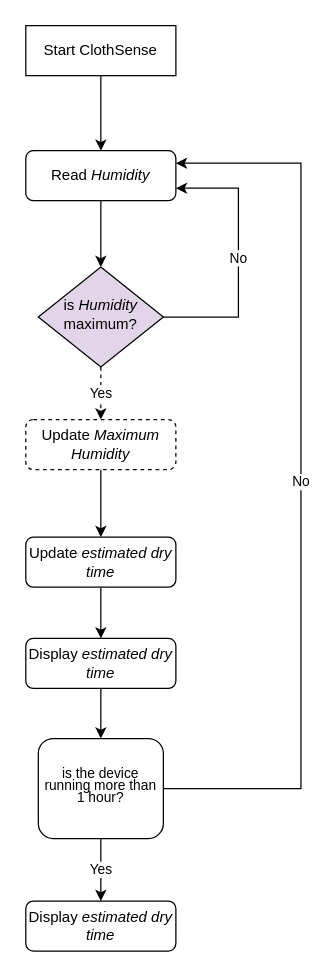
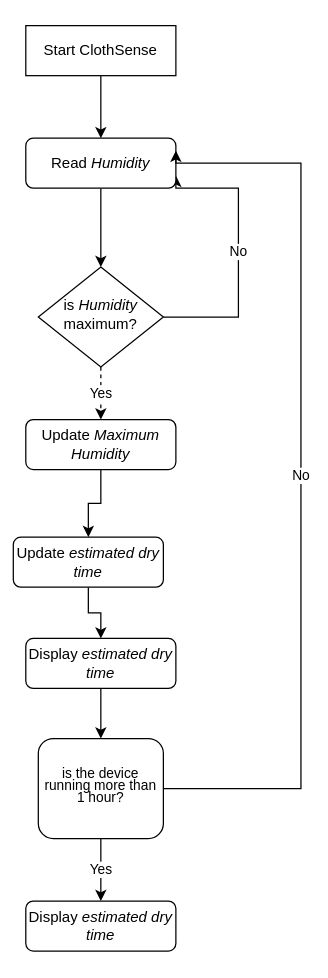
  <mxCell id="0" />
  <mxCell id="1" parent="0" />
  <mxCell id="2" value="" style="edgeStyle=orthogonalEdgeStyle;rounded=0;orthogonalLoop=1;jettySize=auto;html=1;entryX=0.5;entryY=0;entryDx=0;entryDy=0;" edge="1" parent="1" source="3" target="8"><mxGeometry relative="1" as="geometry"><mxPoint x="80" y="120" as="targetPoint" /></mxGeometry></mxCell>
  <mxCell id="3" value="Start ClothSense" style="whiteSpace=wrap;html=1;fontSize=12;glass=0;strokeWidth=1;shadow=0;rounded=0;" vertex="1" parent="1"><mxGeometry x="20" y="20" width="120" height="40" as="geometry" /></mxCell>
  <mxCell id="4" value="Yes" style="edgeStyle=orthogonalEdgeStyle;rounded=0;orthogonalLoop=1;jettySize=auto;html=1;entryX=0.5;entryY=0;entryDx=0;entryDy=0;dashed=1;" edge="1" parent="1" source="6" target="10"><mxGeometry relative="1" as="geometry" /></mxCell>
  <mxCell id="5" value="No" style="edgeStyle=orthogonalEdgeStyle;rounded=0;orthogonalLoop=1;jettySize=auto;html=1;entryX=1;entryY=0.75;entryDx=0;entryDy=0;fontSize=11;" edge="1" parent="1" source="6" target="8"><mxGeometry relative="1" as="geometry"><Array as="points"><mxPoint x="190" y="253" /><mxPoint x="190" y="150" /></Array></mxGeometry></mxCell>
- <mxCell id="6" value="is &lt;i&gt;Humidity&lt;/i&gt; maximum?" style="rhombus;whiteSpace=wrap;html=1;shadow=0;fontFamily=Helvetica;fontSize=12;align=center;strokeWidth=1;spacing=6;spacingTop=-4;fillColor=#e1d5e7;" vertex="1" parent="1"><mxGeometry x="30" y="213" width="100" height="80" as="geometry" /></mxCell>
+ <mxCell id="6" value="is &lt;i&gt;Humidity&lt;/i&gt; maximum?" style="rhombus;whiteSpace=wrap;html=1;shadow=0;fontFamily=Helvetica;fontSize=12;align=center;strokeWidth=1;spacing=6;spacingTop=-4;" vertex="1" parent="1"><mxGeometry x="30" y="213" width="100" height="80" as="geometry" /></mxCell>
  <mxCell id="7" style="edgeStyle=orthogonalEdgeStyle;rounded=0;orthogonalLoop=1;jettySize=auto;html=1;entryX=0.5;entryY=0;entryDx=0;entryDy=0;fontSize=11;" edge="1" parent="1" source="8" target="6"><mxGeometry relative="1" as="geometry" /></mxCell>
- <mxCell id="8" value="Read &lt;i&gt;Humidity&lt;/i&gt;" style="rounded=1;whiteSpace=wrap;html=1;fontSize=12;glass=0;strokeWidth=1;shadow=0;" vertex="1" parent="1"><mxGeometry x="20" y="120" width="120" height="40" as="geometry" /></mxCell>
+ <mxCell id="8" value="Read &lt;i&gt;Humidity&lt;/i&gt;" style="rounded=1;whiteSpace=wrap;html=1;fontSize=12;glass=0;strokeWidth=1;shadow=0;" vertex="1" parent="1"><mxGeometry x="20" y="110" width="120" height="40" as="geometry" /></mxCell>
  <mxCell id="9" style="edgeStyle=orthogonalEdgeStyle;rounded=0;orthogonalLoop=1;jettySize=auto;html=1;entryX=0.5;entryY=0;entryDx=0;entryDy=0;fontSize=11;" edge="1" parent="1" source="10" target="15"><mxGeometry relative="1" as="geometry" /></mxCell>
- <mxCell id="10" value="Update &lt;i&gt;Maximum Humidity&lt;/i&gt;" style="rounded=1;whiteSpace=wrap;html=1;fontSize=12;glass=0;strokeWidth=1;shadow=0;dashed=1;" vertex="1" parent="1"><mxGeometry x="20" y="335" width="120" height="40" as="geometry" /></mxCell>
+ <mxCell id="10" value="Update &lt;i&gt;Maximum Humidity&lt;/i&gt;" style="rounded=1;whiteSpace=wrap;html=1;fontSize=12;glass=0;strokeWidth=1;shadow=0;" vertex="1" parent="1"><mxGeometry x="20" y="335" width="120" height="40" as="geometry" /></mxCell>
  <mxCell id="11" value="Yes" style="edgeStyle=orthogonalEdgeStyle;rounded=0;orthogonalLoop=1;jettySize=auto;html=1;entryX=0.5;entryY=0;entryDx=0;entryDy=0;fontSize=11;" edge="1" parent="1" source="13" target="18"><mxGeometry relative="1" as="geometry"><mxPoint x="80" y="711" as="targetPoint" /></mxGeometry></mxCell>
  <mxCell id="12" value="No" style="edgeStyle=orthogonalEdgeStyle;rounded=0;orthogonalLoop=1;jettySize=auto;html=1;entryX=1;entryY=0.25;entryDx=0;entryDy=0;fontSize=11;" edge="1" parent="1" source="13" target="8"><mxGeometry relative="1" as="geometry"><Array as="points"><mxPoint x="240" y="630" /><mxPoint x="240" y="130" /></Array></mxGeometry></mxCell>
  <mxCell id="13" value="&lt;p style=&quot;line-height: 80%;&quot;&gt;&lt;font style=&quot;font-size: 11px;&quot;&gt;is the device running more than 1 hour?&lt;/font&gt;&lt;/p&gt;" style="whiteSpace=wrap;html=1;shadow=0;fontFamily=Helvetica;fontSize=12;align=center;strokeWidth=1;spacing=6;spacingTop=-4;rounded=1;" vertex="1" parent="1"><mxGeometry x="30" y="590" width="100" height="80" as="geometry" /></mxCell>
  <mxCell id="14" style="edgeStyle=orthogonalEdgeStyle;rounded=0;orthogonalLoop=1;jettySize=auto;html=1;entryX=0.5;entryY=0;entryDx=0;entryDy=0;fontSize=11;" edge="1" parent="1" source="15" target="17"><mxGeometry relative="1" as="geometry" /></mxCell>
- <mxCell id="15" value="Update &lt;i&gt;estimated dry time&lt;/i&gt;" style="rounded=1;whiteSpace=wrap;html=1;fontSize=12;glass=0;strokeWidth=1;shadow=0;" vertex="1" parent="1"><mxGeometry x="20" y="429" width="120" height="40" as="geometry" /></mxCell>
+ <mxCell id="15" value="Update &lt;i&gt;estimated dry time&lt;/i&gt;" style="rounded=1;whiteSpace=wrap;html=1;fontSize=12;glass=0;strokeWidth=1;shadow=0;" vertex="1" parent="1"><mxGeometry x="10" y="429" width="120" height="40" as="geometry" /></mxCell>
  <mxCell id="16" style="edgeStyle=orthogonalEdgeStyle;rounded=0;orthogonalLoop=1;jettySize=auto;html=1;entryX=0.5;entryY=0;entryDx=0;entryDy=0;fontSize=11;" edge="1" parent="1" source="17" target="13"><mxGeometry relative="1" as="geometry" /></mxCell>
  <mxCell id="17" value="Display&amp;nbsp;&lt;i&gt;estimated dry time&lt;/i&gt;" style="rounded=1;whiteSpace=wrap;html=1;fontSize=12;glass=0;strokeWidth=1;shadow=0;" vertex="1" parent="1"><mxGeometry x="20" y="510" width="120" height="40" as="geometry" /></mxCell>
  <mxCell id="18" value="Display&amp;nbsp;&lt;i&gt;estimated dry time&lt;/i&gt;" style="rounded=1;whiteSpace=wrap;html=1;fontSize=12;glass=0;strokeWidth=1;shadow=0;" vertex="1" parent="1"><mxGeometry x="20" y="720" width="120" height="40" as="geometry" /></mxCell>
